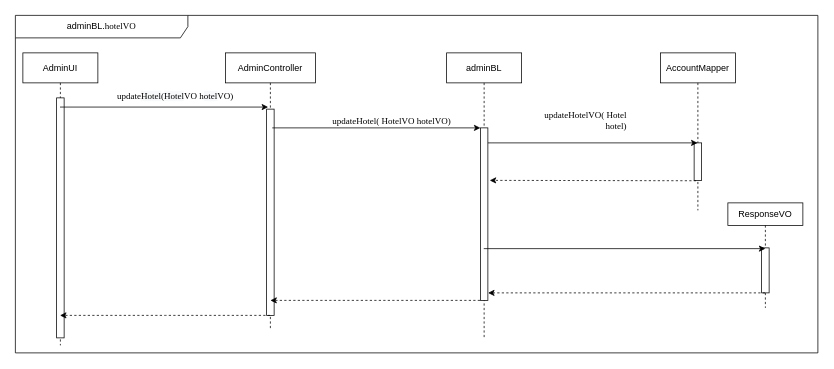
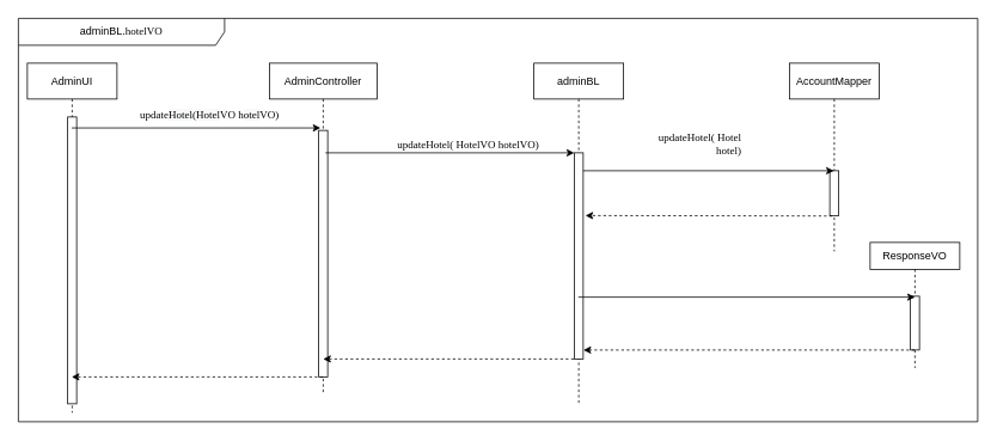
  <mxCell id="0" />
  <mxCell id="1" parent="0" />
  <mxCell id="2" value="adminBL.&lt;font face=&quot;menlo&quot;&gt;hotelVO&lt;/font&gt;" style="shape=umlFrame;whiteSpace=wrap;html=1;labelBackgroundColor=none;width=230;height=30;" vertex="1" parent="1"><mxGeometry x="20" y="20" width="1070" height="450" as="geometry" /></mxCell>
  <mxCell id="3" value="AdminUI" style="shape=umlLifeline;perimeter=lifelinePerimeter;whiteSpace=wrap;html=1;container=1;collapsible=0;recursiveResize=0;outlineConnect=0;" vertex="1" parent="1"><mxGeometry x="30" y="70" width="100" height="390" as="geometry" /></mxCell>
  <mxCell id="4" value="" style="html=1;points=[];perimeter=orthogonalPerimeter;" vertex="1" parent="3"><mxGeometry x="45" y="60" width="10" height="320" as="geometry" /></mxCell>
  <mxCell id="5" value="AdminController" style="shape=umlLifeline;perimeter=lifelinePerimeter;whiteSpace=wrap;html=1;container=1;collapsible=0;recursiveResize=0;outlineConnect=0;" vertex="1" parent="1"><mxGeometry x="300" y="70" width="120" height="370" as="geometry" /></mxCell>
  <mxCell id="6" value="" style="html=1;points=[];perimeter=orthogonalPerimeter;" vertex="1" parent="5"><mxGeometry x="55" y="75" width="10" height="275" as="geometry" /></mxCell>
  <mxCell id="7" value="adminBL" style="shape=umlLifeline;perimeter=lifelinePerimeter;whiteSpace=wrap;html=1;container=1;collapsible=0;recursiveResize=0;outlineConnect=0;" vertex="1" parent="1"><mxGeometry x="595" y="70" width="100" height="380" as="geometry" /></mxCell>
  <mxCell id="8" value="" style="html=1;points=[];perimeter=orthogonalPerimeter;" vertex="1" parent="7"><mxGeometry x="45" y="100" width="10" height="230" as="geometry" /></mxCell>
  <mxCell id="9" value="AccountMapper" style="shape=umlLifeline;perimeter=lifelinePerimeter;whiteSpace=wrap;html=1;container=1;collapsible=0;recursiveResize=0;outlineConnect=0;" vertex="1" parent="1"><mxGeometry x="880" y="70" width="100" height="210" as="geometry" /></mxCell>
  <mxCell id="10" value="" style="html=1;points=[];perimeter=orthogonalPerimeter;" vertex="1" parent="9"><mxGeometry x="45" y="120" width="10" height="50" as="geometry" /></mxCell>
  <mxCell id="11" value="" style="endArrow=classic;html=1;dashed=1;" edge="1" parent="1" source="5" target="3"><mxGeometry width="50" height="50" relative="1" as="geometry"><mxPoint x="170" y="345" as="sourcePoint" /><mxPoint x="80" y="345" as="targetPoint" /><Array as="points"><mxPoint x="210" y="420" /></Array></mxGeometry></mxCell>
  <mxCell id="12" value="" style="endArrow=classic;html=1;entryX=0.2;entryY=-0.01;entryDx=0;entryDy=0;entryPerimeter=0;" edge="1" parent="1" source="3" target="6"><mxGeometry width="50" height="50" relative="1" as="geometry"><mxPoint x="235" y="145" as="sourcePoint" /><mxPoint x="350" y="145" as="targetPoint" /></mxGeometry></mxCell>
  <mxCell id="13" value="" style="endArrow=classic;html=1;entryX=0.2;entryY=-0.01;entryDx=0;entryDy=0;entryPerimeter=0;" edge="1" parent="1"><mxGeometry width="50" height="50" relative="1" as="geometry"><mxPoint x="362.5" y="170" as="sourcePoint" /><mxPoint x="640" y="170" as="targetPoint" /></mxGeometry></mxCell>
  <mxCell id="14" value="" style="endArrow=classic;html=1;dashed=1;" edge="1" parent="1"><mxGeometry width="50" height="50" relative="1" as="geometry"><mxPoint x="639.5" y="400" as="sourcePoint" /><mxPoint x="360" y="400" as="targetPoint" /></mxGeometry></mxCell>
  <mxCell id="15" value="" style="endArrow=classic;html=1;" edge="1" parent="1" target="9"><mxGeometry width="50" height="50" relative="1" as="geometry"><mxPoint x="650" y="190" as="sourcePoint" /><mxPoint x="880" y="190" as="targetPoint" /></mxGeometry></mxCell>
  <mxCell id="16" value="" style="endArrow=classic;html=1;dashed=1;" edge="1" parent="1"><mxGeometry width="50" height="50" relative="1" as="geometry"><mxPoint x="927.5" y="240.5" as="sourcePoint" /><mxPoint x="652.5" y="240" as="targetPoint" /></mxGeometry></mxCell>
  <mxCell id="17" value="ResponseVO" style="shape=umlLifeline;perimeter=lifelinePerimeter;whiteSpace=wrap;html=1;container=1;collapsible=0;recursiveResize=0;outlineConnect=0;size=30;" vertex="1" parent="1"><mxGeometry x="970" y="270" width="100" height="140" as="geometry" /></mxCell>
  <mxCell id="18" value="" style="html=1;points=[];perimeter=orthogonalPerimeter;" vertex="1" parent="17"><mxGeometry x="45" y="60" width="10" height="60" as="geometry" /></mxCell>
  <mxCell id="19" value="" style="endArrow=classic;html=1;" edge="1" parent="1"><mxGeometry width="50" height="50" relative="1" as="geometry"><mxPoint x="644.5" y="331" as="sourcePoint" /><mxPoint x="1020" y="331" as="targetPoint" /></mxGeometry></mxCell>
  <mxCell id="20" value="&lt;span style=&quot;color: rgba(0 , 0 , 0 , 0) ; font-family: monospace ; font-size: 0px ; background-color: rgb(248 , 249 , 250)&quot;&gt;%3CmxGraphModel%3E%3Croot%3E%3CmxCell%20id%3D%220%22%2F%3E%3CmxCell%20id%3D%221%22%20parent%3D%220%22%2F%3E%3CmxCell%20id%3D%222%22%20value%3D%22%22%20style%3D%22endArrow%3Dclassic%3Bhtml%3D1%3Bdashed%3D1%3B%22%20edge%3D%221%22%20parent%3D%221%22%3E%3CmxGeometry%20width%3D%2250%22%20height%3D%2250%22%20relative%3D%221%22%20as%3D%22geometry%22%3E%3CmxPoint%20x%3D%22919.75%22%20y%3D%22380%22%20as%3D%22sourcePoint%22%2F%3E%3CmxPoint%20x%3D%22640.25%22%20y%3D%22380%22%20as%3D%22targetPoint%22%2F%3E%3C%2FmxGeometry%3E%3C%2FmxCell%3E%3C%2Froot%3E%3C%2FmxGraphModel%3E&lt;/span&gt;" style="endArrow=classic;html=1;dashed=1;" edge="1" parent="1" source="17"><mxGeometry width="50" height="50" relative="1" as="geometry"><mxPoint x="929.75" y="390" as="sourcePoint" /><mxPoint x="650.25" y="390" as="targetPoint" /></mxGeometry></mxCell>
  <mxCell id="21" value="&lt;div style=&quot;text-align: justify ; font-size: 12px&quot;&gt;&lt;pre style=&quot;font-family: &amp;#34;menlo&amp;#34; ; font-size: 12px&quot;&gt;&lt;pre style=&quot;font-family: &amp;#34;menlo&amp;#34; ; font-size: 12px&quot;&gt;&lt;pre style=&quot;font-family: &amp;#34;menlo&amp;#34; ; font-size: 12px&quot;&gt;&lt;pre style=&quot;background-color: rgb(255 , 255 , 255) ; font-family: &amp;#34;menlo&amp;#34; ; font-size: 9pt&quot;&gt;update&lt;span style=&quot;text-align: center ; white-space: normal ; background-color: rgb(248 , 249 , 250)&quot;&gt;Hotel&lt;/span&gt;(&lt;span style=&quot;text-align: center ; white-space: normal ; background-color: rgb(248 , 249 , 250)&quot;&gt;Hotel&lt;/span&gt;VO h&lt;span style=&quot;text-align: center ; white-space: normal ; background-color: rgb(248 , 249 , 250)&quot;&gt;otel&lt;/span&gt;VO)&lt;/pre&gt;&lt;/pre&gt;&lt;/pre&gt;&lt;/pre&gt;&lt;/div&gt;" style="text;html=1;align=right;verticalAlign=middle;resizable=0;points=[];labelBackgroundColor=none;fontSize=12;" vertex="1" connectable="0" parent="1"><mxGeometry x="150" y="110" as="geometry"><mxPoint x="160.5" y="17.75" as="offset" /></mxGeometry></mxCell>
  <mxCell id="22" value="&lt;div style=&quot;text-align: justify&quot;&gt;&lt;/div&gt;&lt;pre style=&quot;font-family: &amp;#34;menlo&amp;#34; ; font-size: 9pt&quot;&gt;&lt;pre style=&quot;font-family: &amp;#34;menlo&amp;#34; ; font-size: 9pt&quot;&gt;&lt;pre style=&quot;font-family: &amp;#34;menlo&amp;#34; ; font-size: 9pt&quot;&gt;&lt;pre style=&quot;font-family: &amp;#34;menlo&amp;#34; ; font-size: 9pt&quot;&gt;updateHotel( &lt;span style=&quot;text-align: center ; white-space: normal&quot;&gt;Hotel&lt;/span&gt;VO h&lt;span style=&quot;text-align: center ; white-space: normal&quot;&gt;otel&lt;/span&gt;VO)&lt;/pre&gt;&lt;/pre&gt;&lt;/pre&gt;&lt;/pre&gt;" style="text;html=1;align=right;verticalAlign=middle;resizable=0;points=[];labelBackgroundColor=none;" vertex="1" connectable="0" parent="1"><mxGeometry x="350" y="170" as="geometry"><mxPoint x="250.5" y="-9.25" as="offset" /></mxGeometry></mxCell>
- <mxCell id="23" value="&lt;pre style=&quot;font-family: &amp;#34;menlo&amp;#34; ; font-size: 9pt&quot;&gt;&lt;pre style=&quot;font-family: &amp;#34;menlo&amp;#34; ; font-size: 9pt&quot;&gt;&lt;pre style=&quot;font-family: &amp;#34;menlo&amp;#34; ; font-size: 9pt&quot;&gt;&lt;pre style=&quot;font-family: &amp;#34;menlo&amp;#34; ; font-size: 9pt&quot;&gt;&lt;pre style=&quot;font-size: 9pt ; text-align: right ; font-family: &amp;#34;menlo&amp;#34;&quot;&gt;update&lt;span style=&quot;text-align: center ; white-space: normal&quot;&gt;HotelVO&lt;/span&gt;( &lt;span style=&quot;text-align: center ; white-space: normal&quot;&gt;Hotel&lt;/span&gt; h&lt;span style=&quot;text-align: center ; white-space: normal&quot;&gt;otel&lt;/span&gt;)&lt;/pre&gt;&lt;/pre&gt;&lt;/pre&gt;&lt;/pre&gt;&lt;/pre&gt;" style="text;html=1;align=center;verticalAlign=middle;resizable=0;points=[];autosize=1;labelBackgroundColor=none;" vertex="1" parent="1"><mxGeometry x="700" y="140" width="160" height="40" as="geometry" /></mxCell>
+ <mxCell id="23" value="&lt;pre style=&quot;font-family: &amp;#34;menlo&amp;#34; ; font-size: 9pt&quot;&gt;&lt;pre style=&quot;font-family: &amp;#34;menlo&amp;#34; ; font-size: 9pt&quot;&gt;&lt;pre style=&quot;font-family: &amp;#34;menlo&amp;#34; ; font-size: 9pt&quot;&gt;&lt;pre style=&quot;font-family: &amp;#34;menlo&amp;#34; ; font-size: 9pt&quot;&gt;&lt;pre style=&quot;font-size: 9pt ; text-align: right ; font-family: &amp;#34;menlo&amp;#34;&quot;&gt;update&lt;span style=&quot;text-align: center ; white-space: normal&quot;&gt;Hotel&lt;/span&gt;( &lt;span style=&quot;text-align: center ; white-space: normal&quot;&gt;Hotel&lt;/span&gt; h&lt;span style=&quot;text-align: center ; white-space: normal&quot;&gt;otel&lt;/span&gt;)&lt;/pre&gt;&lt;/pre&gt;&lt;/pre&gt;&lt;/pre&gt;&lt;/pre&gt;" style="text;html=1;align=center;verticalAlign=middle;resizable=0;points=[];autosize=1;labelBackgroundColor=none;" vertex="1" parent="1"><mxGeometry x="700" y="140" width="160" height="40" as="geometry" /></mxCell>
